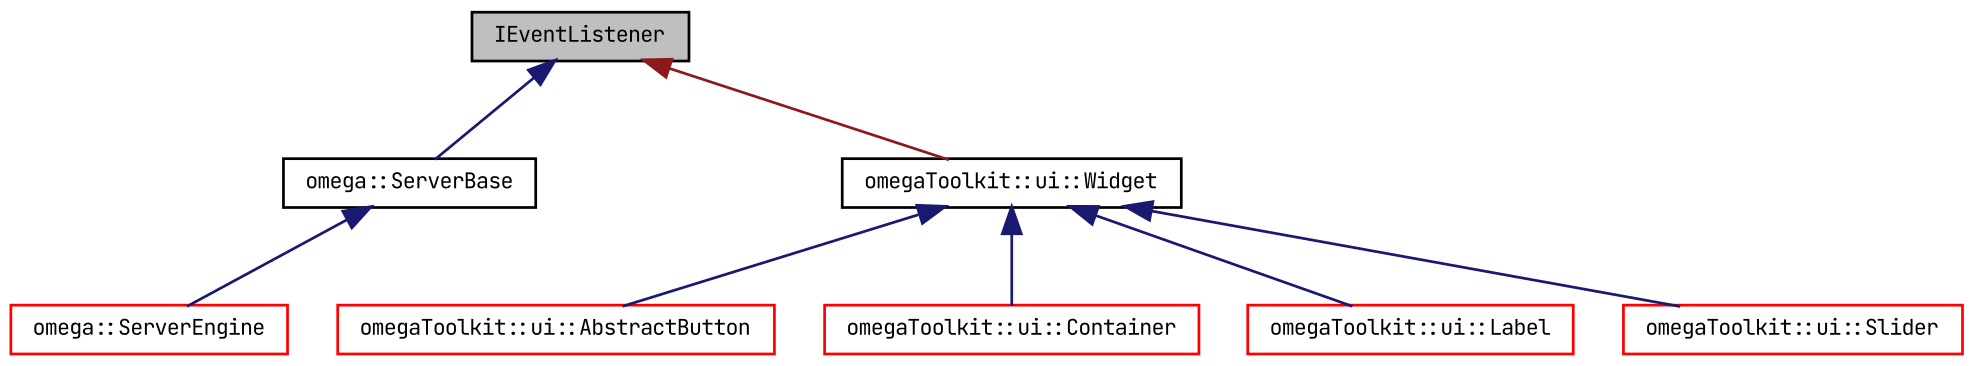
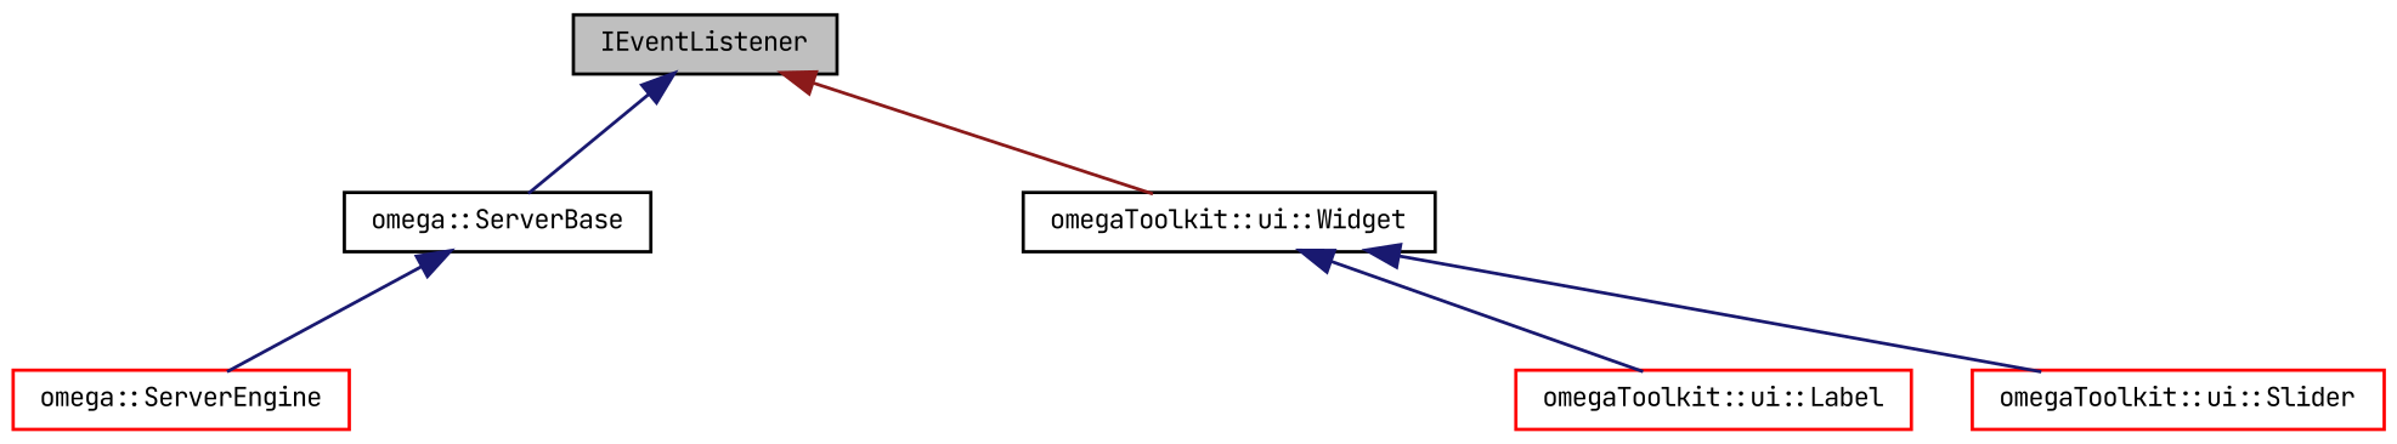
  digraph {
    fontname="JetBrains Mono"
    rankdir=TB
    node [color=red fontname="JetBrains Mono" fontsize=8 shape=record]
    edge [color=midnightblue dir=back fontname="JetBrains Mono" fontsize=8 labelfontname="FreeSans.ttf" labelfontsize=8 style=solid]
    n1 [color=black fillcolor=grey75 fontcolor=black height=0.2 label=IEventListener style=filled width=0.4]
    n2 [color=black height=0.2 label="omega::ServerBase" width=0.4]
    n3 [color=black height=0.2 label="omegaToolkit::ui::Widget" width=0.4]
    n4 [height=0.2 label="omega::ServerEngine" width=0.4]
-   n5 [height=0.2 label="omegaToolkit::ui::AbstractButton" width=0.4]
-   n6 [height=0.2 label="omegaToolkit::ui::Container" width=0.4]
    n7 [height=0.2 label="omegaToolkit::ui::Label" width=0.4]
    n8 [height=0.2 label="omegaToolkit::ui::Slider" width=0.4]
    n1 -> n2
    n1 -> n3 [color=firebrick4]
    n2 -> n4
-   n3 -> n5
-   n3 -> n6
    n3 -> n7
    n3 -> n8
  }
